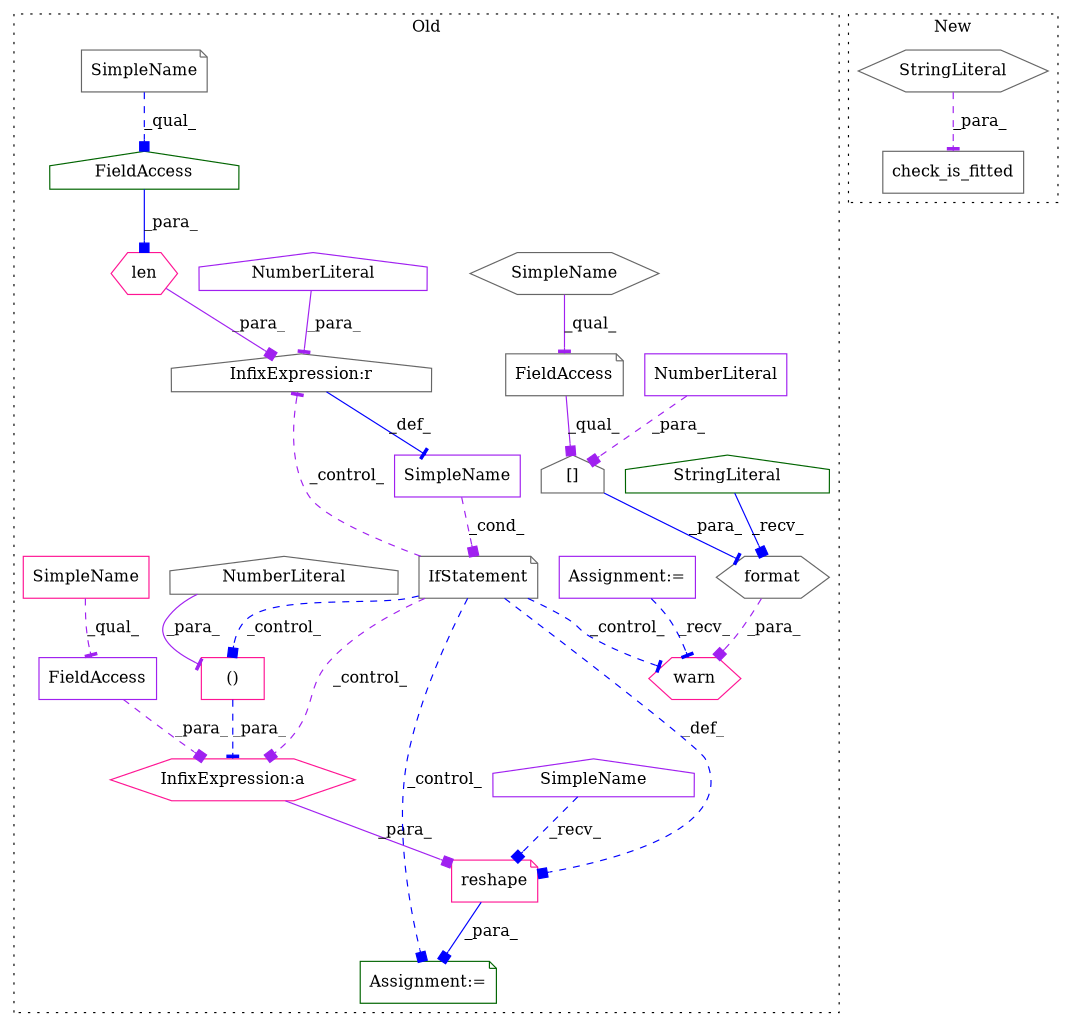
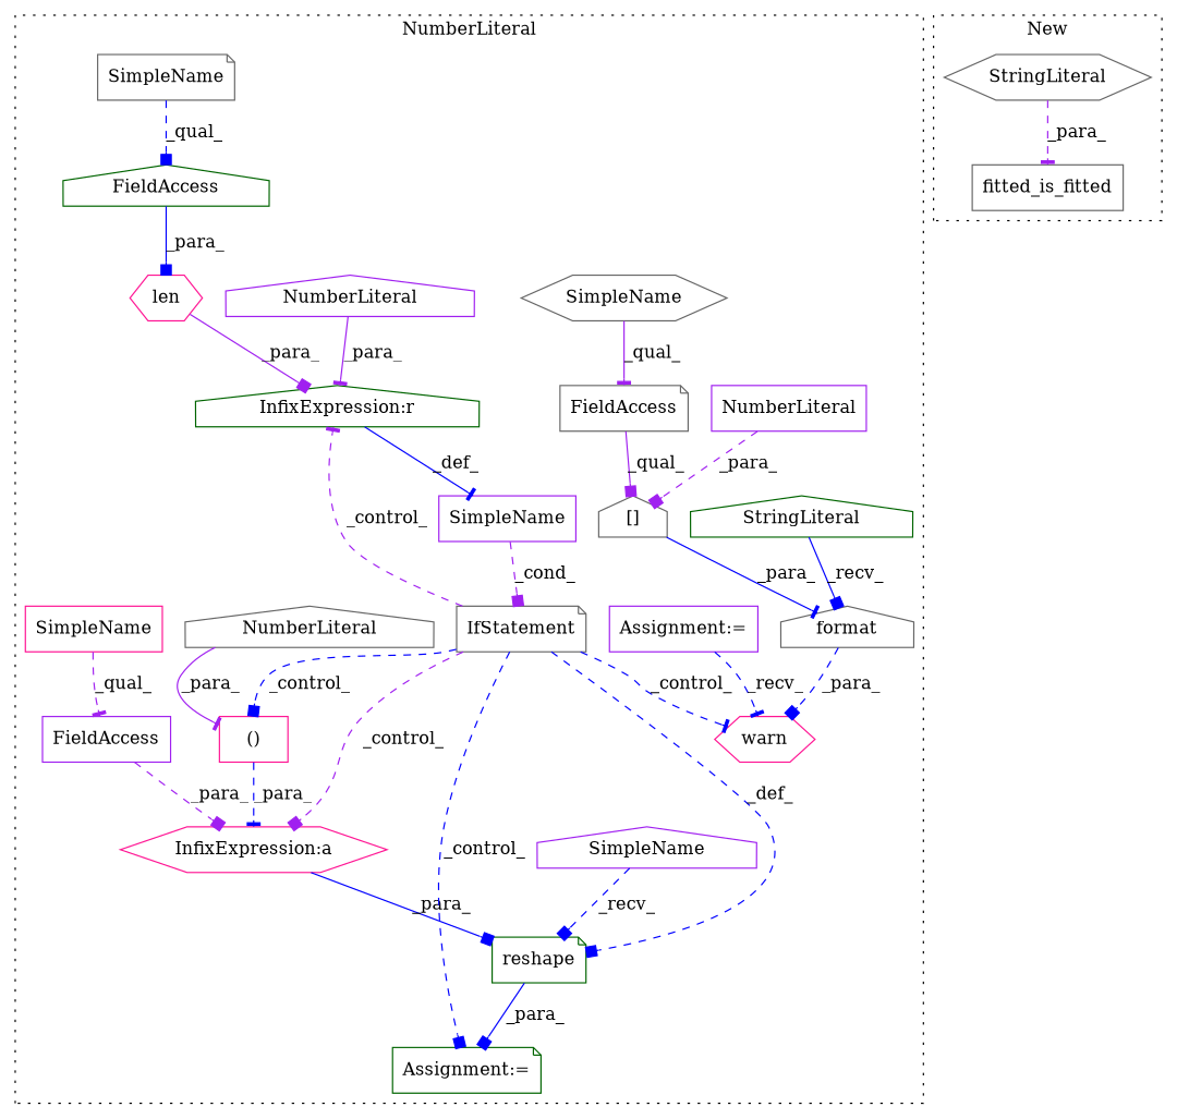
  digraph {
    node [a=32 color=gray40 l=1 s=4548 shape=house]
    edge [arrowhead=box color=blue style=dashed]
    n1 [color=deeppink l="4,1" label=len s="4544,4555" shape=hexagon]
    n2 [a=22 color=darkgreen l=7 label=FieldAccess]
    n3 [a=7 color=darkgreen label="Assignment:=" s=4689 shape=note]
    n4 [a=22 color=purple l=7 label=FieldAccess s=4700 shape=box]
    n5 [a=106 color=deeppink l=25 label="()" s=4717 shape=box]
    n6 [color=deeppink l="5,1" label=warn s="4580,4679" shape=hexagon]
    n7 [a=27 color=deeppink l=10 label="InfixExpression:a" s=4707 shape=hexagon]
-   n8 [a=27 l=4 label="InfixExpression:r" s=4556]
+   n8 [a=27 color=darkgreen l=4 label="InfixExpression:r" s=4556]
    n9 [a=34 label=NumberLiteral s=4741]
    n10 [a=34 color=purple label=NumberLiteral s=4560]
    n11 [a=22 l=7 label=FieldAccess s=4668 shape=note]
    n12 [a=2 l="8,1" label="[]" s="4668,4677"]
    n13 [a=34 color=purple label=NumberLiteral s=4676 shape=box]
-   n14 [l="7,1" label=format s="4661,4678" shape=hexagon]
+   n14 [l="7,1" label=format s="4661,4678"]
    n15 [a=25 l="4,2" label=IfStatement s="4540,4561" shape=note]
    n16 [a=42 color=purple label=SimpleName shape=box l="" s=""]
-   n17 [color=deeppink l="8,2" label=reshape s="4692,4742" shape=note]
+   n17 [color=darkgreen l="8,2" label=reshape s="4692,4742" shape=note]
    n18 [a=7 color=purple l=8 label="Assignment:=" s=4469 shape=box]
    n19 [a=45 color=darkgreen l=75 label=StringLiteral s=4585]
    n20 [a=42 color=purple label=SimpleName s=4690]
    n21 [a=42 color=deeppink label=SimpleName s=4700 shape=box]
    n22 [a=42 label=SimpleName s=4668 shape=hexagon]
    n23 [a=42 label=SimpleName shape=note]
-   n24 [l="16,1" label=check_is_fitted s="4771,4808" shape=box]
+   n24 [l="16,1" label=fitted_is_fitted s="4771,4808" shape=box]
    n25 [a=45 l=16 label=StringLiteral s=4792 shape=hexagon]
    subgraph cluster_1 {
-     label=Old
+     label=NumberLiteral
      style=dotted
      n1
      n2
      n3
      n4
      n5
      n6
      n7
      n8
      n9
      n10
      n11
      n12
      n13
      n14
      n15
      n16
      n17
      n18
      n19
      n20
      n21
      n22
      n23
    }
    subgraph cluster_2 {
      label=New
      style=dotted
      n24
      n25
    }
    n1 -> n8 [color=purple label=_para_ style=solid]
    n2 -> n1 [label=_para_ style=solid]
    n4 -> n7 [color=purple label=_para_]
    n5 -> n7 [arrowhead=tee label=_para_]
-   n7 -> n17 [color=purple label=_para_ style=solid]
+   n7 -> n17 [label=_para_ style=solid]
    n8 -> n16 [arrowhead=tee label=_def_ style=solid]
    n9 -> n5 [arrowhead=tee color=purple label=_para_ style=solid]
    n10 -> n8 [arrowhead=tee color=purple label=_para_ style=solid]
    n11 -> n12 [color=purple label=_qual_ style=solid]
    n12 -> n14 [arrowhead=tee label=_para_ style=solid]
    n13 -> n12 [color=purple label=_para_]
-   n14 -> n6 [color=purple label=_para_]
+   n14 -> n6 [label=_para_]
    n15 -> n3 [label=_control_]
    n15 -> n5 [label=_control_]
    n15 -> n6 [arrowhead=tee label=_control_]
    n15 -> n7 [color=purple label=_control_]
    n15 -> n8 [arrowhead=tee color=purple label=_control_]
    n15 -> n17 [label=_def_]
    n16 -> n15 [color=purple label=_cond_]
    n17 -> n3 [label=_para_ style=solid]
    n18 -> n6 [arrowhead=tee label=_recv_]
    n19 -> n14 [label=_recv_ style=solid]
    n20 -> n17 [label=_recv_]
    n21 -> n4 [arrowhead=tee color=purple label=_qual_]
    n22 -> n11 [arrowhead=tee color=purple label=_qual_ style=solid]
    n23 -> n2 [label=_qual_]
    n25 -> n24 [arrowhead=tee color=purple label=_para_]
  }
